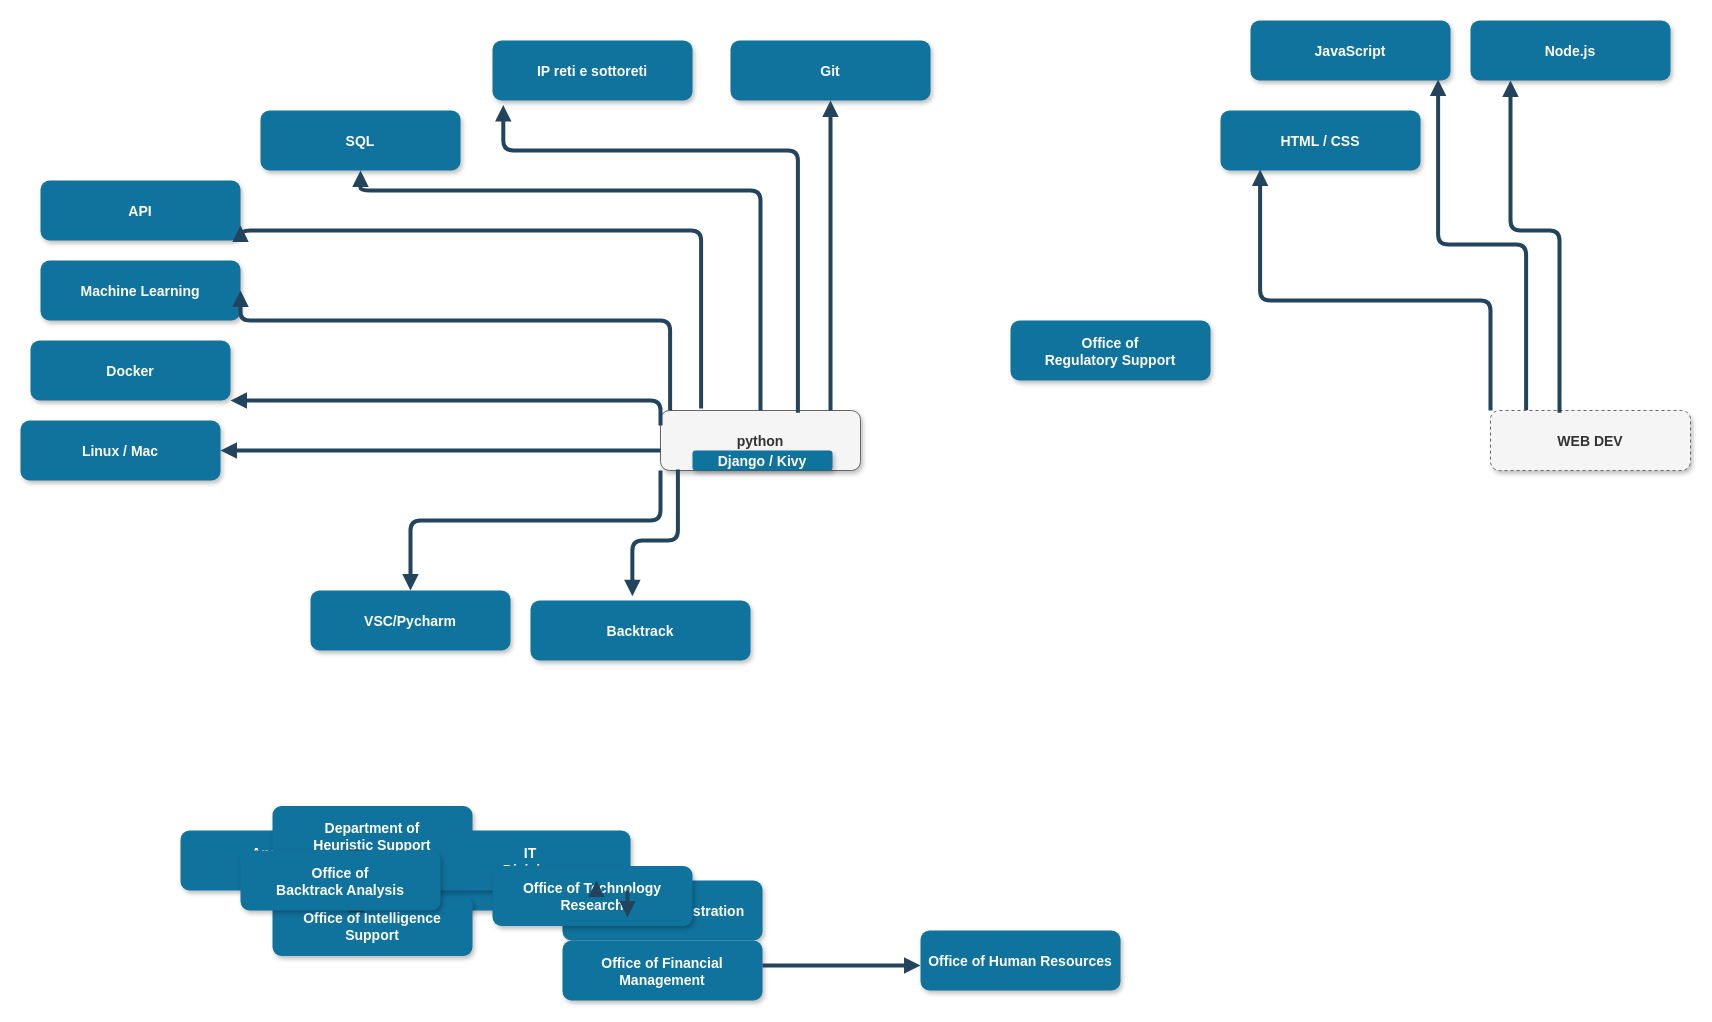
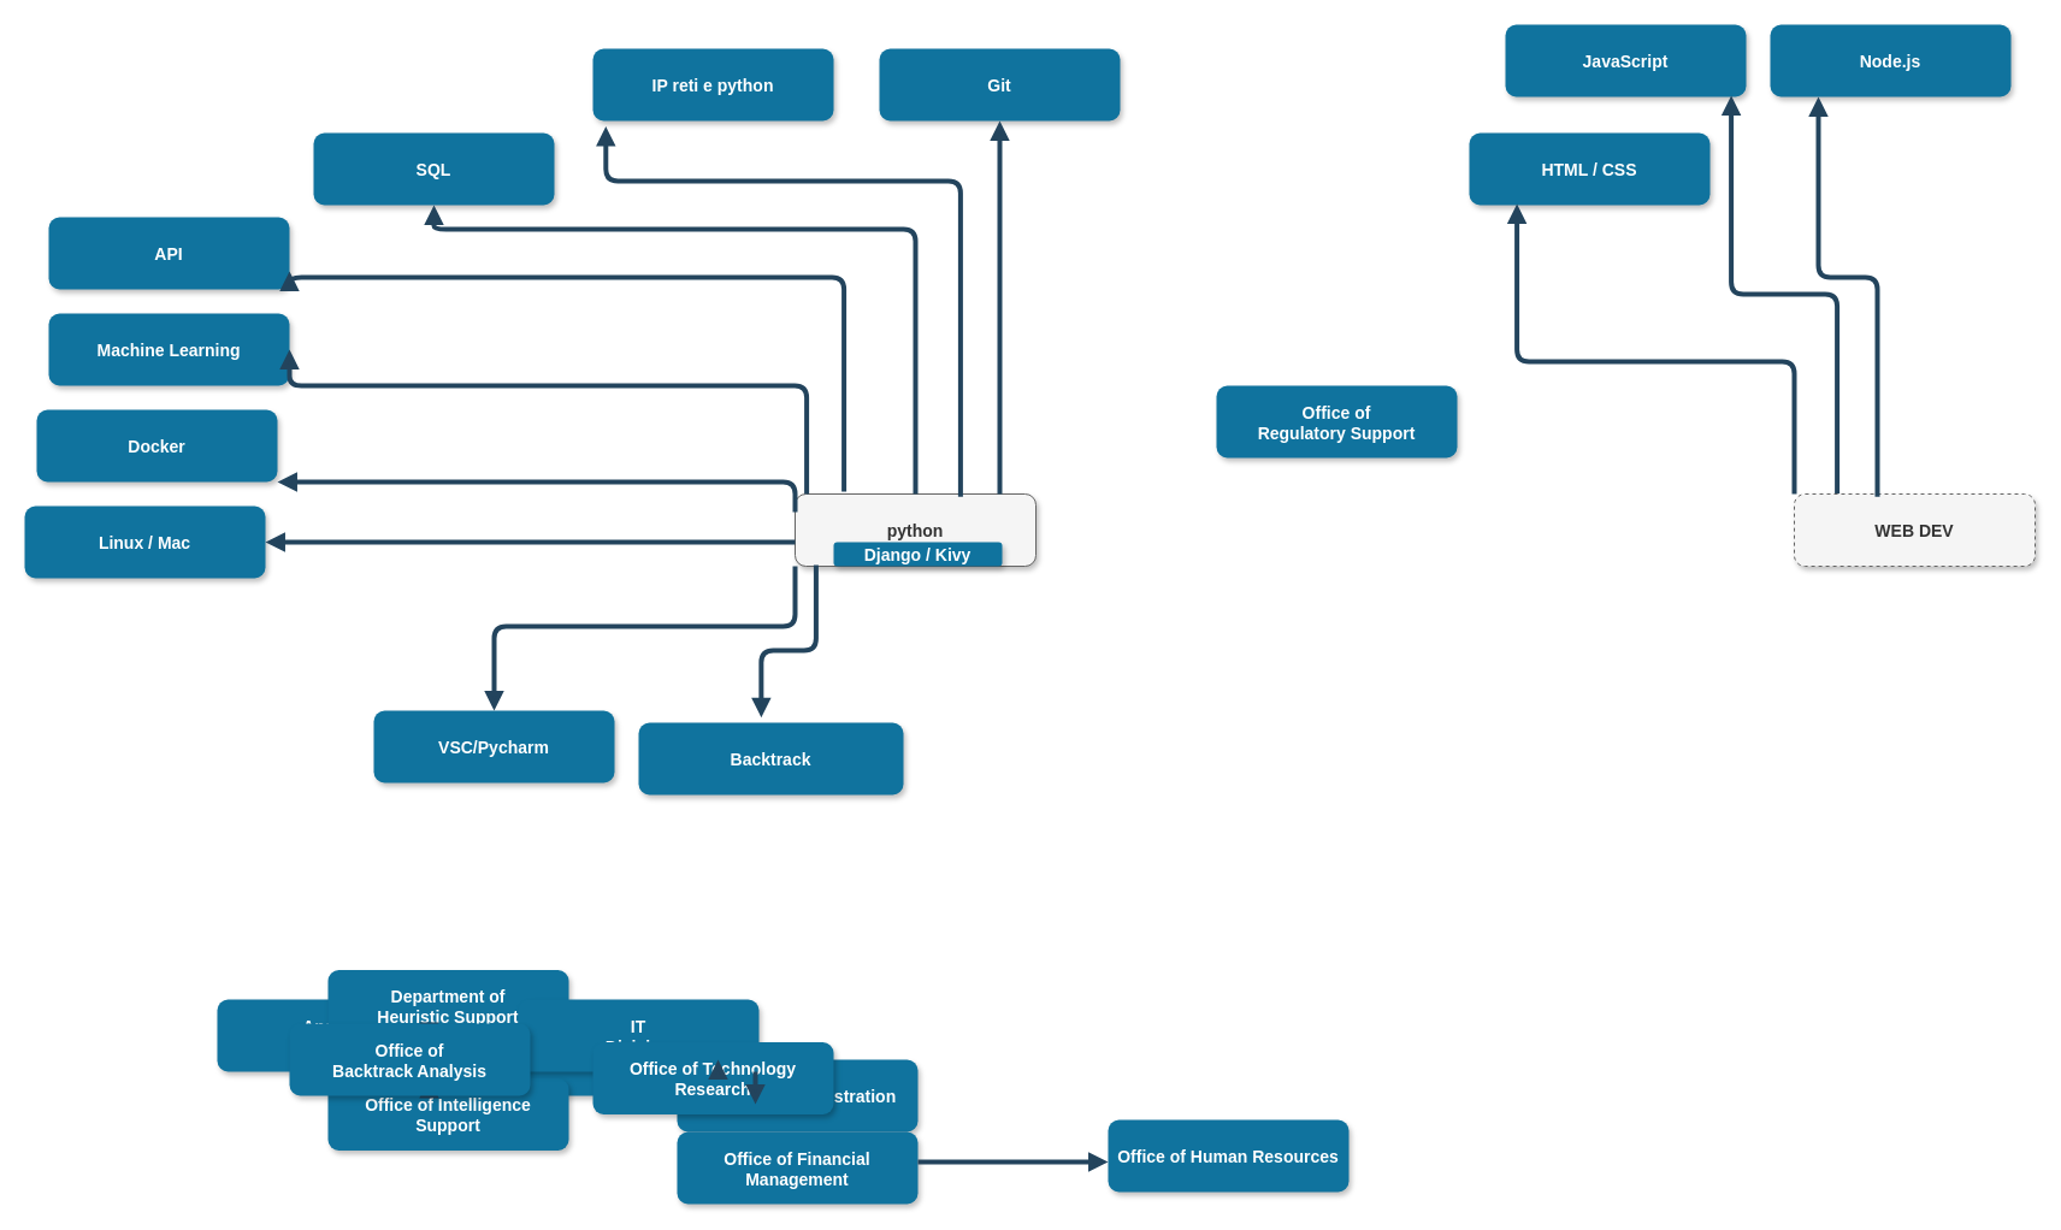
  <mxCell id="0" />
  <mxCell id="1" parent="0" />
  <mxCell id="2" value="python" style="rounded=1;fillColor=#f5f5f5;strokeColor=#666666;shadow=1;fontStyle=1;fontColor=#333333;fontSize=14;" parent="1" vertex="1"><mxGeometry x="660" y="410" width="200" height="60" as="geometry" /></mxCell>
  <mxCell id="3" value="Backtrack" style="rounded=1;fillColor=#10739E;strokeColor=none;shadow=1;gradientColor=none;fontStyle=1;fontColor=#FFFFFF;fontSize=14;" parent="1" vertex="1"><mxGeometry x="530" y="600" width="220" height="60" as="geometry" /></mxCell>
  <mxCell id="4" value="Linux / Mac" style="rounded=1;fillColor=#10739E;strokeColor=none;shadow=1;gradientColor=none;fontStyle=1;fontColor=#FFFFFF;fontSize=14;" parent="1" vertex="1"><mxGeometry x="20" y="420" width="200" height="60" as="geometry" /></mxCell>
  <mxCell id="5" value="Docker" style="rounded=1;fillColor=#10739E;strokeColor=none;shadow=1;gradientColor=none;fontStyle=1;fontColor=#FFFFFF;fontSize=14;" parent="1" vertex="1"><mxGeometry x="30" y="340" width="200" height="60" as="geometry" /></mxCell>
  <mxCell id="6" value="Machine Learning" style="rounded=1;fillColor=#10739E;strokeColor=none;shadow=1;gradientColor=none;fontStyle=1;fontColor=#FFFFFF;fontSize=14;" parent="1" vertex="1"><mxGeometry x="40" y="260" width="200" height="60" as="geometry" /></mxCell>
  <mxCell id="7" value="SQL" style="rounded=1;fillColor=#10739E;strokeColor=none;shadow=1;gradientColor=none;fontStyle=1;fontColor=#FFFFFF;fontSize=14;" parent="1" vertex="1"><mxGeometry x="260" y="110" width="200" height="60" as="geometry" /></mxCell>
  <mxCell id="8" value="Analysis &#10;Division" style="rounded=1;fillColor=#10739E;strokeColor=none;shadow=1;gradientColor=none;fontStyle=1;fontColor=#FFFFFF;fontSize=14;" parent="1" vertex="1"><mxGeometry x="180" y="830" width="200" height="60" as="geometry" /></mxCell>
  <mxCell id="9" value="Office of Global Support" style="rounded=1;fillColor=#10739E;strokeColor=none;shadow=1;gradientColor=none;fontStyle=1;fontColor=#FFFFFF;fontSize=14;" parent="1" vertex="1"><mxGeometry x="310" y="850" width="200" height="60" as="geometry" /></mxCell>
  <mxCell id="10" value="Department of &#10;Heuristic Support" style="rounded=1;fillColor=#10739E;strokeColor=none;shadow=1;gradientColor=none;fontStyle=1;fontColor=#FFFFFF;fontSize=14;" parent="1" vertex="1"><mxGeometry x="272" y="805.5" width="200" height="60" as="geometry" /></mxCell>
  <mxCell id="11" value="Office of Intelligence &#10;Support" style="rounded=1;fillColor=#10739E;strokeColor=none;shadow=1;gradientColor=none;fontStyle=1;fontColor=#FFFFFF;fontSize=14;" parent="1" vertex="1"><mxGeometry x="272" y="895.5" width="200" height="60" as="geometry" /></mxCell>
  <mxCell id="12" value="IT&#10;Division" style="rounded=1;fillColor=#10739E;strokeColor=none;shadow=1;gradientColor=none;fontStyle=1;fontColor=#FFFFFF;fontSize=14;" parent="1" vertex="1"><mxGeometry x="430" y="830" width="200" height="60" as="geometry" /></mxCell>
  <mxCell id="13" value="Database Administration" style="rounded=1;fillColor=#10739E;strokeColor=none;shadow=1;gradientColor=none;fontStyle=1;fontColor=#FFFFFF;fontSize=14;" parent="1" vertex="1"><mxGeometry x="562" y="880" width="200" height="60" as="geometry" /></mxCell>
  <mxCell id="14" value="Office of Technology &#10;Research" style="rounded=1;fillColor=#10739E;strokeColor=none;shadow=1;gradientColor=none;fontStyle=1;fontColor=#FFFFFF;fontSize=14;" parent="1" vertex="1"><mxGeometry x="492" y="865.5" width="200" height="60" as="geometry" /></mxCell>
  <mxCell id="15" value="API " style="rounded=1;fillColor=#10739E;strokeColor=none;shadow=1;gradientColor=none;fontStyle=1;fontColor=#FFFFFF;fontSize=14;" parent="1" vertex="1"><mxGeometry x="40" y="180" width="200" height="60" as="geometry" /></mxCell>
  <mxCell id="16" value="VSC/Pycharm" style="rounded=1;fillColor=#10739E;strokeColor=none;shadow=1;gradientColor=none;fontStyle=1;fontColor=#FFFFFF;fontSize=14;" parent="1" vertex="1"><mxGeometry x="310" y="590" width="200" height="60" as="geometry" /></mxCell>
  <mxCell id="17" value="Office of Financial &#10;Management" style="rounded=1;fillColor=#10739E;strokeColor=none;shadow=1;gradientColor=none;fontStyle=1;fontColor=#FFFFFF;fontSize=14;" parent="1" vertex="1"><mxGeometry x="562" y="940" width="200" height="60" as="geometry" /></mxCell>
  <mxCell id="18" value="Office of Human Resources" style="rounded=1;fillColor=#10739E;strokeColor=none;shadow=1;gradientColor=none;fontStyle=1;fontColor=#FFFFFF;fontSize=14;" parent="1" vertex="1"><mxGeometry x="920" y="930" width="200" height="60" as="geometry" /></mxCell>
  <mxCell id="19" value="Django / Kivy" style="rounded=1;fillColor=#10739E;strokeColor=none;shadow=1;gradientColor=none;fontStyle=1;fontColor=#FFFFFF;fontSize=14;" parent="1" vertex="1"><mxGeometry x="692" y="450" width="140" height="20" as="geometry" /></mxCell>
- <mxCell id="20" value="IP reti e sottoreti" style="rounded=1;fillColor=#10739E;strokeColor=none;shadow=1;gradientColor=none;fontStyle=1;fontColor=#FFFFFF;fontSize=14;" parent="1" vertex="1"><mxGeometry x="492" y="40" width="200" height="60" as="geometry" /></mxCell>
+ <mxCell id="20" value="IP reti e python" style="rounded=1;fillColor=#10739E;strokeColor=none;shadow=1;gradientColor=none;fontStyle=1;fontColor=#FFFFFF;fontSize=14;" parent="1" vertex="1"><mxGeometry x="492" y="40" width="200" height="60" as="geometry" /></mxCell>
  <mxCell id="21" value="Node.js" style="rounded=1;fillColor=#10739E;strokeColor=none;shadow=1;gradientColor=none;fontStyle=1;fontColor=#FFFFFF;fontSize=14;" parent="1" vertex="1"><mxGeometry x="1470" y="20" width="200" height="60" as="geometry" /></mxCell>
  <mxCell id="22" value="Git" style="rounded=1;fillColor=#10739E;strokeColor=none;shadow=1;gradientColor=none;fontStyle=1;fontColor=#FFFFFF;fontSize=14;" parent="1" vertex="1"><mxGeometry x="730" y="40" width="200" height="60" as="geometry" /></mxCell>
  <mxCell id="23" value="JavaScript" style="rounded=1;fillColor=#10739E;strokeColor=none;shadow=1;gradientColor=none;fontStyle=1;fontColor=#FFFFFF;fontSize=14;" parent="1" vertex="1"><mxGeometry x="1250" y="20" width="200" height="60" as="geometry" /></mxCell>
  <mxCell id="24" value="HTML / CSS" style="rounded=1;fillColor=#10739E;strokeColor=none;shadow=1;gradientColor=none;fontStyle=1;fontColor=#FFFFFF;fontSize=14;" parent="1" vertex="1"><mxGeometry x="1220" y="110" width="200" height="60" as="geometry" /></mxCell>
  <mxCell id="25" value="Office of&#10; Regulatory Support" style="rounded=1;fillColor=#10739E;strokeColor=none;shadow=1;gradientColor=none;fontStyle=1;fontColor=#FFFFFF;fontSize=14;" parent="1" vertex="1"><mxGeometry x="1010" y="320" width="200" height="60" as="geometry" /></mxCell>
  <mxCell id="26" value="" style="edgeStyle=elbowEdgeStyle;elbow=vertical;strokeWidth=4;endArrow=block;endFill=1;fontStyle=1;strokeColor=#23445D;exitX=0;exitY=1;exitDx=0;exitDy=0;" parent="1" source="2" target="16" edge="1"><mxGeometry x="22" y="165.5" width="100" height="100" as="geometry"><mxPoint x="660" y="480" as="sourcePoint" /><mxPoint x="112" y="85.5" as="targetPoint" /><Array as="points"><mxPoint x="700" y="520" /><mxPoint x="660" y="515" /></Array></mxGeometry></mxCell>
  <mxCell id="27" value="" style="edgeStyle=elbowEdgeStyle;elbow=vertical;strokeWidth=4;endArrow=block;endFill=1;fontStyle=1;strokeColor=#23445D;" parent="1" source="8" target="9" edge="1"><mxGeometry x="62" y="165.5" width="100" height="100" as="geometry"><mxPoint x="52" y="185.5" as="sourcePoint" /><mxPoint x="152" y="85.5" as="targetPoint" /></mxGeometry></mxCell>
  <mxCell id="28" value="" style="edgeStyle=elbowEdgeStyle;elbow=vertical;strokeWidth=4;endArrow=block;endFill=1;fontStyle=1;strokeColor=#23445D;" parent="1" source="9" target="37" edge="1"><mxGeometry x="62" y="175.5" width="100" height="100" as="geometry"><mxPoint x="52" y="195.5" as="sourcePoint" /><mxPoint x="152" y="95.5" as="targetPoint" /></mxGeometry></mxCell>
  <mxCell id="29" value="" style="edgeStyle=elbowEdgeStyle;elbow=vertical;strokeWidth=4;endArrow=block;endFill=1;fontStyle=1;strokeColor=#23445D;" parent="1" source="37" target="10" edge="1"><mxGeometry x="62" y="185.5" width="100" height="100" as="geometry"><mxPoint x="52" y="205.5" as="sourcePoint" /><mxPoint x="152" y="105.5" as="targetPoint" /></mxGeometry></mxCell>
  <mxCell id="30" value="" style="edgeStyle=elbowEdgeStyle;elbow=vertical;strokeWidth=4;endArrow=block;endFill=1;fontStyle=1;strokeColor=#23445D;" parent="1" source="37" target="11" edge="1"><mxGeometry x="62" y="195.5" width="100" height="100" as="geometry"><mxPoint x="52" y="215.5" as="sourcePoint" /><mxPoint x="152" y="115.5" as="targetPoint" /></mxGeometry></mxCell>
  <mxCell id="31" value="" style="edgeStyle=elbowEdgeStyle;elbow=vertical;strokeWidth=4;endArrow=block;endFill=1;fontStyle=1;strokeColor=#23445D;" parent="1" source="12" target="13" edge="1"><mxGeometry x="62" y="165.5" width="100" height="100" as="geometry"><mxPoint x="52" y="185.5" as="sourcePoint" /><mxPoint x="152" y="85.5" as="targetPoint" /></mxGeometry></mxCell>
  <mxCell id="32" value="" style="edgeStyle=elbowEdgeStyle;elbow=vertical;strokeWidth=4;endArrow=block;endFill=1;fontStyle=1;strokeColor=#23445D;" parent="1" source="13" target="14" edge="1"><mxGeometry x="62" y="175.5" width="100" height="100" as="geometry"><mxPoint x="52" y="195.5" as="sourcePoint" /><mxPoint x="152" y="95.5" as="targetPoint" /></mxGeometry></mxCell>
  <mxCell id="33" value="" style="edgeStyle=elbowEdgeStyle;elbow=vertical;strokeWidth=4;endArrow=block;endFill=1;fontStyle=1;strokeColor=#23445D;" parent="1" source="17" target="18" edge="1"><mxGeometry x="72" y="175.5" width="100" height="100" as="geometry"><mxPoint x="62" y="195.5" as="sourcePoint" /><mxPoint x="162" y="95.5" as="targetPoint" /></mxGeometry></mxCell>
  <mxCell id="34" value="" style="edgeStyle=elbowEdgeStyle;elbow=vertical;strokeWidth=4;endArrow=block;endFill=1;fontStyle=1;strokeColor=#23445D;exitX=0.178;exitY=-0.006;exitDx=0;exitDy=0;entryX=0.938;entryY=0.983;entryDx=0;entryDy=0;entryPerimeter=0;exitPerimeter=0;" parent="1" source="46" target="23" edge="1"><mxGeometry x="72" y="185.5" width="100" height="100" as="geometry"><mxPoint x="62" y="205.5" as="sourcePoint" /><mxPoint x="162" y="105.5" as="targetPoint" /></mxGeometry></mxCell>
  <mxCell id="35" value="" style="edgeStyle=elbowEdgeStyle;elbow=vertical;strokeWidth=4;endArrow=block;endFill=1;fontStyle=1;strokeColor=#23445D;entryX=0.198;entryY=0.983;entryDx=0;entryDy=0;entryPerimeter=0;exitX=0;exitY=0;exitDx=0;exitDy=0;" parent="1" source="46" target="24" edge="1"><mxGeometry x="72" y="195.5" width="100" height="100" as="geometry"><mxPoint x="1490" y="400" as="sourcePoint" /><mxPoint x="162" y="115.5" as="targetPoint" /><Array as="points"><mxPoint x="1400" y="300" /></Array></mxGeometry></mxCell>
  <mxCell id="36" value="" style="edgeStyle=elbowEdgeStyle;elbow=vertical;strokeWidth=4;endArrow=block;endFill=1;fontStyle=1;strokeColor=#23445D;" edge="1" parent="1" source="10" target="37"><mxGeometry x="62" y="195.5" width="100" height="100" as="geometry"><mxPoint x="372" y="866" as="sourcePoint" /><mxPoint x="372" y="896" as="targetPoint" /></mxGeometry></mxCell>
  <mxCell id="37" value="Office of &#10;Backtrack Analysis" style="rounded=1;fillColor=#10739E;strokeColor=none;shadow=1;gradientColor=none;fontStyle=1;fontColor=#FFFFFF;fontSize=14;" parent="1" vertex="1"><mxGeometry x="240" y="850" width="200" height="60" as="geometry" /></mxCell>
  <mxCell id="38" value="" style="edgeStyle=elbowEdgeStyle;elbow=vertical;strokeWidth=4;endArrow=block;endFill=1;fontStyle=1;strokeColor=#23445D;exitX=0.087;exitY=0.983;exitDx=0;exitDy=0;exitPerimeter=0;entryX=0.463;entryY=-0.072;entryDx=0;entryDy=0;entryPerimeter=0;" edge="1" parent="1" source="2" target="3"><mxGeometry x="22" y="165.5" width="100" height="100" as="geometry"><mxPoint x="770" y="480" as="sourcePoint" /><mxPoint x="770" y="570" as="targetPoint" /><Array as="points"><mxPoint x="730" y="540" /></Array></mxGeometry></mxCell>
  <mxCell id="39" value="" style="edgeStyle=elbowEdgeStyle;elbow=vertical;strokeWidth=4;endArrow=block;endFill=1;fontStyle=1;strokeColor=#23445D;" edge="1" parent="1" source="2" target="4"><mxGeometry x="22" y="165.5" width="100" height="100" as="geometry"><mxPoint x="710" y="480" as="sourcePoint" /><mxPoint x="520" y="550" as="targetPoint" /><Array as="points"><mxPoint x="650" y="450" /></Array></mxGeometry></mxCell>
  <mxCell id="40" value="" style="edgeStyle=elbowEdgeStyle;elbow=vertical;strokeWidth=4;endArrow=block;endFill=1;fontStyle=1;strokeColor=#23445D;exitX=0;exitY=0.25;exitDx=0;exitDy=0;" edge="1" parent="1" source="2" target="5"><mxGeometry x="22" y="165.5" width="100" height="100" as="geometry"><mxPoint x="670" y="460" as="sourcePoint" /><mxPoint x="520" y="460" as="targetPoint" /><Array as="points"><mxPoint x="560" y="400" /></Array></mxGeometry></mxCell>
  <mxCell id="41" value="" style="edgeStyle=elbowEdgeStyle;elbow=vertical;strokeWidth=4;endArrow=block;endFill=1;fontStyle=1;strokeColor=#23445D;exitX=0.098;exitY=0.002;exitDx=0;exitDy=0;entryX=1;entryY=0.5;entryDx=0;entryDy=0;exitPerimeter=0;" edge="1" parent="1" target="6"><mxGeometry x="22" y="165.5" width="100" height="100" as="geometry"><mxPoint x="669.6" y="410" as="sourcePoint" /><mxPoint x="500" y="299.88" as="targetPoint" /><Array as="points"><mxPoint x="570" y="320" /><mxPoint x="600" y="310" /></Array></mxGeometry></mxCell>
  <mxCell id="42" value="" style="edgeStyle=elbowEdgeStyle;elbow=vertical;strokeWidth=4;endArrow=block;endFill=1;fontStyle=1;strokeColor=#23445D;exitX=0.203;exitY=-0.035;exitDx=0;exitDy=0;exitPerimeter=0;entryX=1;entryY=0.75;entryDx=0;entryDy=0;" edge="1" parent="1" source="2" target="15"><mxGeometry x="22" y="165.5" width="100" height="100" as="geometry"><mxPoint x="690" y="420" as="sourcePoint" /><mxPoint x="520" y="240" as="targetPoint" /><Array as="points"><mxPoint x="610" y="230" /></Array></mxGeometry></mxCell>
  <mxCell id="43" value="" style="edgeStyle=elbowEdgeStyle;elbow=vertical;strokeWidth=4;endArrow=block;endFill=1;fontStyle=1;strokeColor=#23445D;exitX=0.5;exitY=0;exitDx=0;exitDy=0;" edge="1" parent="1" source="2" target="7"><mxGeometry x="22" y="165.5" width="100" height="100" as="geometry"><mxPoint x="740" y="480" as="sourcePoint" /><mxPoint x="780" y="580" as="targetPoint" /><Array as="points"><mxPoint x="760" y="190" /></Array></mxGeometry></mxCell>
  <mxCell id="44" value="" style="edgeStyle=elbowEdgeStyle;elbow=vertical;strokeWidth=4;endArrow=block;endFill=1;fontStyle=1;strokeColor=#23445D;exitX=0.687;exitY=0.039;exitDx=0;exitDy=0;entryX=0.054;entryY=1.076;entryDx=0;entryDy=0;entryPerimeter=0;exitPerimeter=0;" edge="1" parent="1" source="2" target="20"><mxGeometry x="22" y="165.5" width="100" height="100" as="geometry"><mxPoint x="770" y="420" as="sourcePoint" /><mxPoint x="770" y="200" as="targetPoint" /><Array as="points"><mxPoint x="670" y="150" /></Array></mxGeometry></mxCell>
  <mxCell id="45" value="" style="edgeStyle=elbowEdgeStyle;elbow=vertical;strokeWidth=4;endArrow=block;endFill=1;fontStyle=1;strokeColor=#23445D;exitX=1;exitY=0;exitDx=0;exitDy=0;entryX=0.5;entryY=1;entryDx=0;entryDy=0;" edge="1" parent="1" target="22"><mxGeometry x="22" y="165.5" width="100" height="100" as="geometry"><mxPoint x="830" y="410" as="sourcePoint" /><mxPoint x="1110" y="200" as="targetPoint" /><Array as="points"><mxPoint x="970" y="280" /><mxPoint x="830" y="310" /></Array></mxGeometry></mxCell>
  <mxCell id="46" value="WEB DEV" style="rounded=1;fillColor=#f5f5f5;strokeColor=#666666;shadow=1;fontStyle=1;fontColor=#333333;fontSize=14;dashed=1;" vertex="1" parent="1"><mxGeometry x="1490" y="410" width="200" height="60" as="geometry" /></mxCell>
  <mxCell id="47" value="" style="edgeStyle=elbowEdgeStyle;elbow=vertical;strokeWidth=4;endArrow=block;endFill=1;fontStyle=1;strokeColor=#23445D;exitX=0.345;exitY=0.039;exitDx=0;exitDy=0;exitPerimeter=0;" edge="1" parent="1" source="46" target="21"><mxGeometry x="72" y="185.5" width="100" height="100" as="geometry"><mxPoint x="1536" y="420" as="sourcePoint" /><mxPoint x="1448" y="89" as="targetPoint" /><Array as="points"><mxPoint x="1510" y="230" /></Array></mxGeometry></mxCell>
